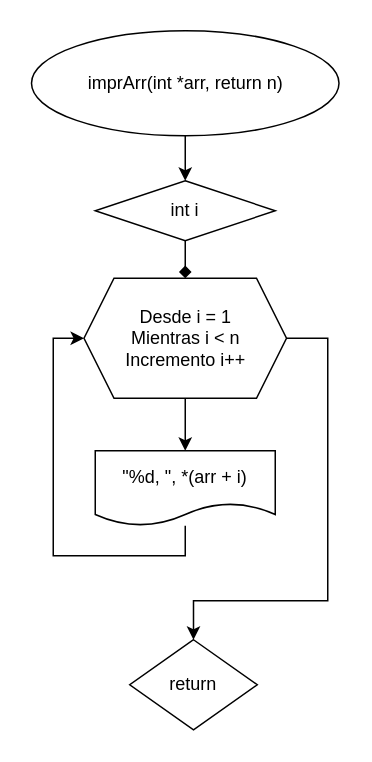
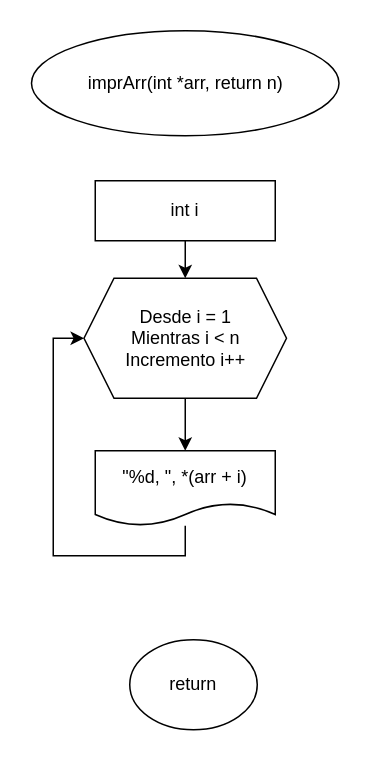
  <mxCell id="0" />
  <mxCell id="1" parent="0" />
- <mxCell id="2" style="edgeStyle=orthogonalEdgeStyle;rounded=0;orthogonalLoop=1;jettySize=auto;html=1;entryX=0.5;entryY=0;entryDx=0;entryDy=0;" edge="1" parent="1" source="3" target="5"><mxGeometry relative="1" as="geometry" /></mxCell>
  <mxCell id="3" value="imprArr(int *arr, return n)" style="ellipse;whiteSpace=wrap;html=1;" vertex="1" parent="1"><mxGeometry x="20.5" y="20" width="205" height="70" as="geometry" /></mxCell>
- <mxCell id="4" style="edgeStyle=orthogonalEdgeStyle;rounded=0;orthogonalLoop=1;jettySize=auto;html=1;entryX=0.5;entryY=0;entryDx=0;entryDy=0;endArrow=diamond;" edge="1" parent="1" source="5" target="8"><mxGeometry relative="1" as="geometry" /></mxCell>
- <mxCell id="5" value="int i" style="rhombus;whiteSpace=wrap;html=1;" vertex="1" parent="1"><mxGeometry x="63" y="120" width="120" height="40" as="geometry" /></mxCell>
- <mxCell id="6" style="edgeStyle=orthogonalEdgeStyle;rounded=0;orthogonalLoop=1;jettySize=auto;html=1;entryX=0.5;entryY=0;entryDx=0;entryDy=0;" edge="1" parent="1" source="8" target="9"><mxGeometry relative="1" as="geometry"><Array as="points"><mxPoint x="218" y="225" /><mxPoint x="218" y="400" /><mxPoint x="128" y="400" /></Array></mxGeometry></mxCell>
+ <mxCell id="4" style="edgeStyle=orthogonalEdgeStyle;rounded=0;orthogonalLoop=1;jettySize=auto;html=1;entryX=0.5;entryY=0;entryDx=0;entryDy=0;" edge="1" parent="1" source="5" target="8"><mxGeometry relative="1" as="geometry" /></mxCell>
+ <mxCell id="5" value="int i" style="rounded=0;whiteSpace=wrap;html=1;" vertex="1" parent="1"><mxGeometry x="63" y="120" width="120" height="40" as="geometry" /></mxCell>
  <mxCell id="7" style="edgeStyle=orthogonalEdgeStyle;rounded=0;orthogonalLoop=1;jettySize=auto;html=1;entryX=0.5;entryY=0;entryDx=0;entryDy=0;" edge="1" parent="1" source="8" target="11"><mxGeometry relative="1" as="geometry" /></mxCell>
  <mxCell id="8" value="Desde i = 1&lt;br&gt;Mientras i &amp;lt; n&lt;br&gt;Incremento i++" style="shape=hexagon;perimeter=hexagonPerimeter2;whiteSpace=wrap;html=1;fixedSize=1;" vertex="1" parent="1"><mxGeometry x="55.5" y="185" width="135" height="80" as="geometry" /></mxCell>
- <mxCell id="9" value="return" style="rhombus;whiteSpace=wrap;html=1;" vertex="1" parent="1"><mxGeometry x="86" y="426" width="85" height="60" as="geometry" /></mxCell>
+ <mxCell id="9" value="return" style="ellipse;whiteSpace=wrap;html=1;" vertex="1" parent="1"><mxGeometry x="86" y="426" width="85" height="60" as="geometry" /></mxCell>
  <mxCell id="10" style="edgeStyle=orthogonalEdgeStyle;rounded=0;orthogonalLoop=1;jettySize=auto;html=1;entryX=0;entryY=0.5;entryDx=0;entryDy=0;" edge="1" parent="1" source="11" target="8"><mxGeometry relative="1" as="geometry"><Array as="points"><mxPoint x="123" y="370" /><mxPoint x="35" y="370" /><mxPoint x="35" y="225" /></Array></mxGeometry></mxCell>
  <mxCell id="11" value="&quot;%d, &quot;, *(arr + i)" style="shape=document;whiteSpace=wrap;html=1;boundedLbl=1;" vertex="1" parent="1"><mxGeometry x="63" y="300" width="120" height="50" as="geometry" /></mxCell>
